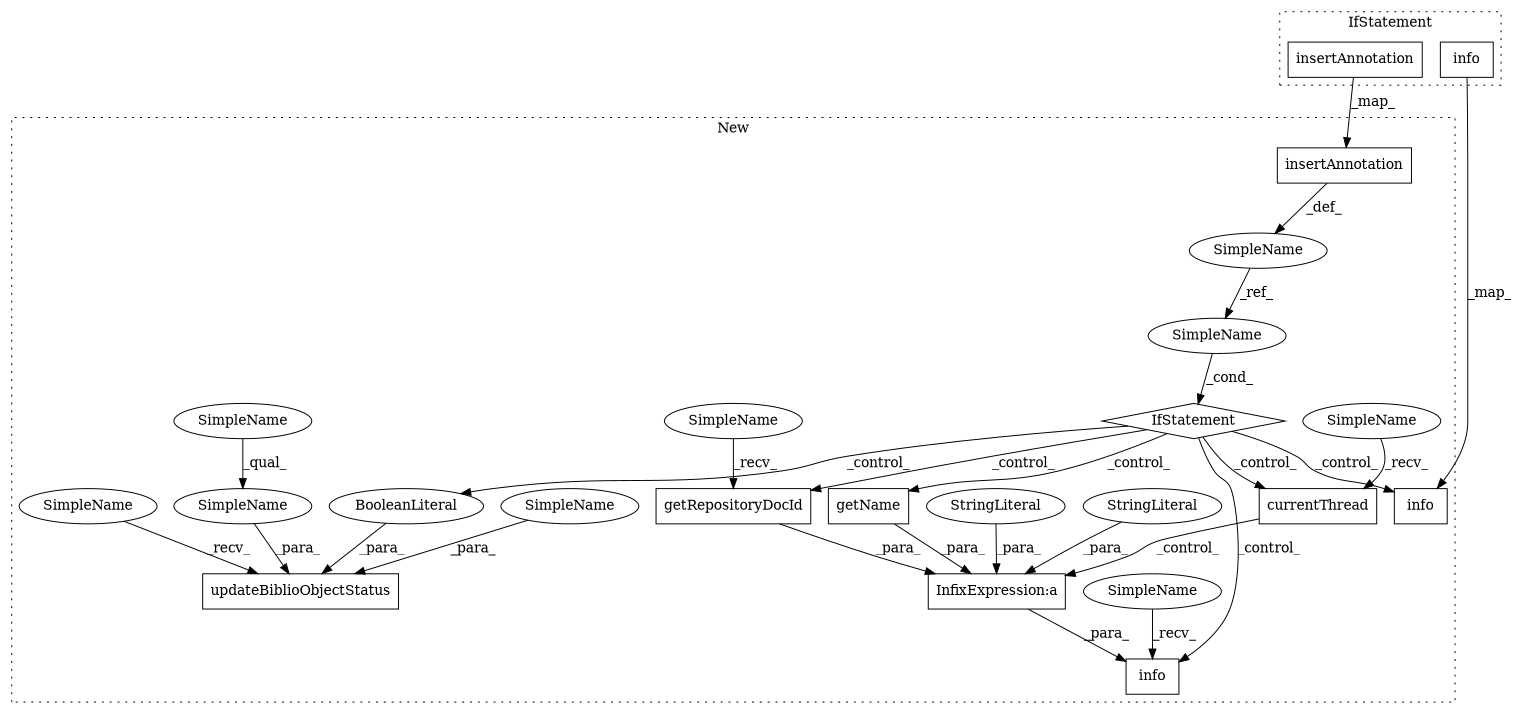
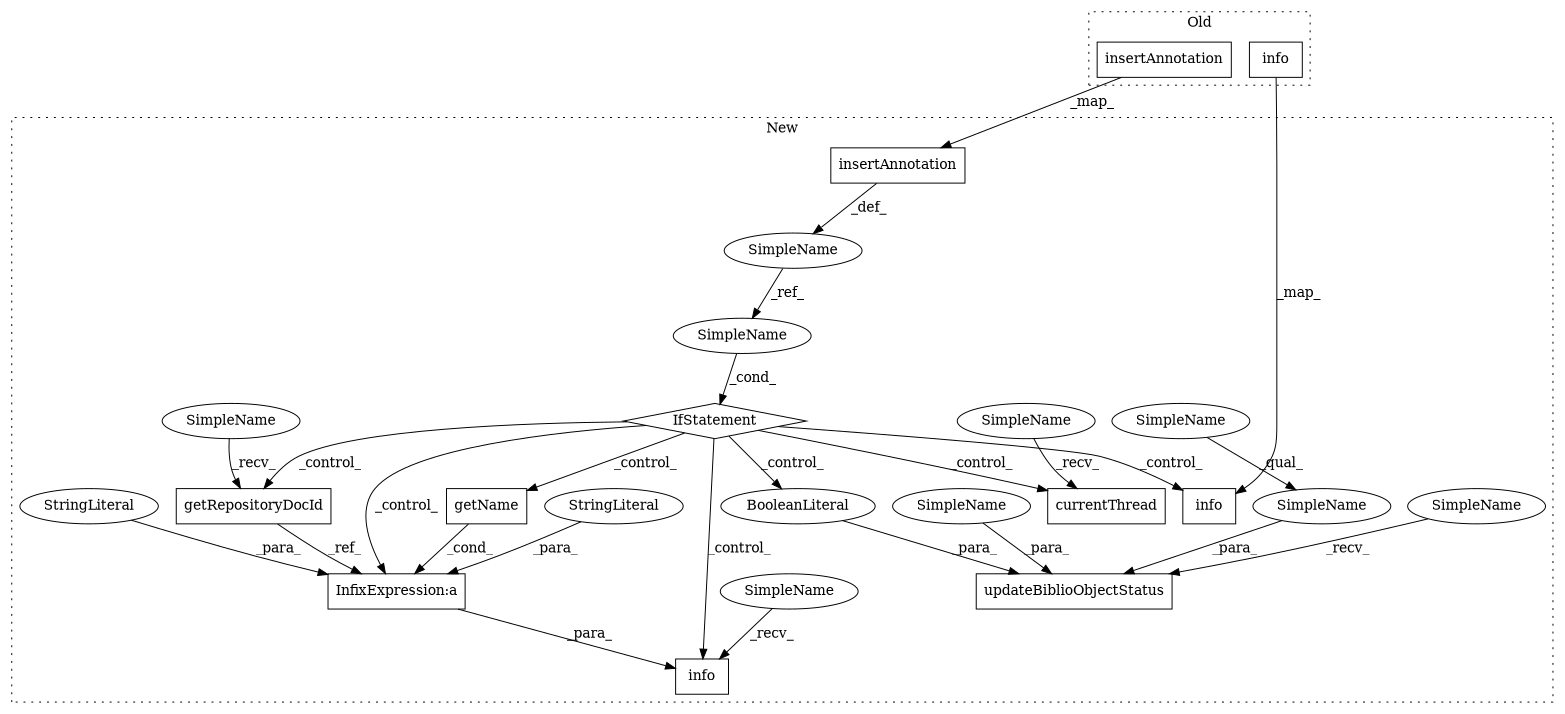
  digraph {
    node [a=32 l="5,1" s=1130 shape=ellipse]
    n1 [l="17,1" label=insertAnnotation s="1194,1252" shape=box]
    n2 [label=info s="1387,1535" shape=box]
    n3 [l="17,1" label=insertAnnotation s="991,1049" shape=box]
    n4 [a=25 l="4,2" label=IfStatement s="1060,1072" shape=diamond]
    n5 [l=20 label=getRepositoryDocId s=1465 shape=box]
    n6 [l="25,1" label=updateBiblioObjectStatus s="1091,1162" shape=box]
    n7 [l=15 label=currentThread s=1397 shape=box]
    n8 [l=9 label=getName s=1413 shape=box]
    n9 [a=27 l=3 label="InfixExpression:a" s=1387 shape=box]
    n10 [label=info s="1375,1540" shape=box]
    n11 [a=9 l=5 label=BooleanLiteral s=1157]
    n12 [a=42 l=12 label=SimpleName s=1452]
    n13 [a=42 l=25 label=SimpleName]
    n14 [a=42 l=2 label=SimpleName s=1088]
    n15 [a=42 l=6 label=SimpleName s=1368]
    n16 [a=42 l=8 label=SimpleName s=977]
    n17 [a=42 l=12 label=SimpleName s=1116]
    n18 [a=45 l=7 label=StringLiteral s=1380]
    n19 [a=45 l=52 label=StringLiteral s=1488]
    n20 [label=info s="1184,1336" shape=box]
    n21 [a=42 l=11 label=SimpleName]
    n22 [a=42 l=6 label=SimpleName s=1390]
    n23 [a=42 l=8 label=SimpleName s=1064]
    subgraph cluster_1 {
-     label=IfStatement
+     label=Old
      style=dotted
      n1
      n2
    }
    subgraph cluster_2 {
      label=New
      style=dotted
      n3
      n4
      n5
      n6
      n7
      n8
      n9
      n10
      n11
      n12
      n13
      n14
      n15
      n16
      n17
      n18
      n19
      n20
      n21
      n22
      n23
    }
    n1 -> n3 [label=_map_]
    n2 -> n20 [label=_map_]
    n3 -> n16 [label=_def_]
    n4 -> n5 [label=_control_]
    n4 -> n7 [label=_control_]
    n4 -> n8 [label=_control_]
-   n7 -> n9 [label=_control_]
+   n4 -> n9 [label=_control_]
    n4 -> n10 [label=_control_]
    n4 -> n11 [label=_control_]
    n4 -> n20 [label=_control_]
-   n5 -> n9 [label=_para_]
-   n8 -> n9 [label=_para_]
+   n5 -> n9 [label=_ref_]
+   n8 -> n9 [label=_cond_]
    n9 -> n10 [label=_para_]
    n11 -> n6 [label=_para_]
    n12 -> n5 [label=_recv_]
    n13 -> n6 [label=_para_]
    n14 -> n6 [label=_recv_]
    n15 -> n10 [label=_recv_]
    n16 -> n23 [label=_ref_]
    n17 -> n6 [label=_para_]
    n18 -> n9 [label=_para_]
    n19 -> n9 [label=_para_]
    n21 -> n13 [label=_qual_]
    n22 -> n7 [label=_recv_]
    n23 -> n4 [label=_cond_]
  }
